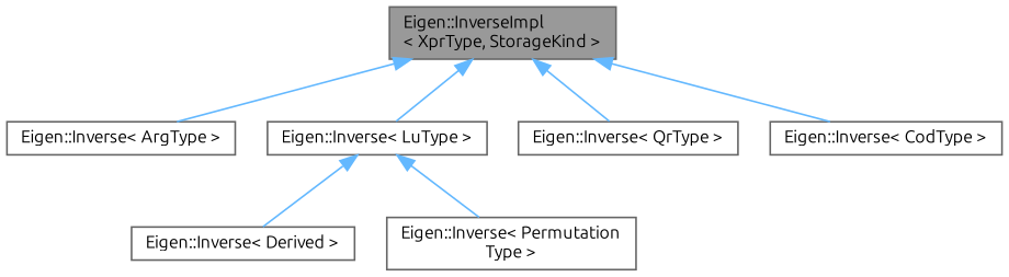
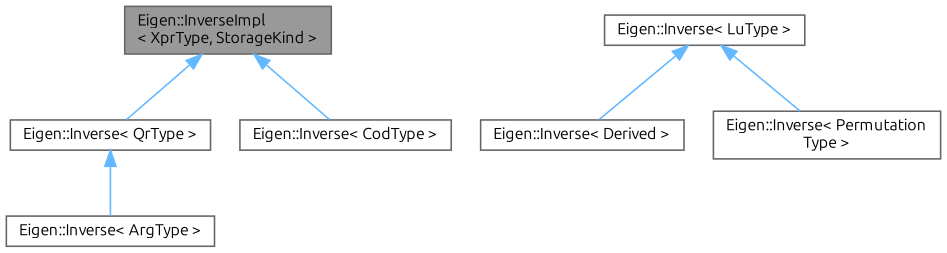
  digraph {
    fontname=Ubuntu
    rankdir=TB
    node [color=gray40 fillcolor=white fontname=Ubuntu fontsize=10 shape=box style=filled]
    edge [color=steelblue1 dir=back fontname=Ubuntu fontsize=10 labelfontname=Helvetica labelfontsize=10 style=solid]
    n1 [fillcolor=grey60 fontcolor=black height=0.2 label="Eigen::InverseImpl\l\< XprType, StorageKind \>" width=0.4]
    n2 [height=0.2 label="Eigen::Inverse\< ArgType \>" width=0.4]
    n3 [height=0.2 label="Eigen::Inverse\< LuType \>" width=0.4]
    n4 [height=0.2 label="Eigen::Inverse\< QrType \>" width=0.4]
    n5 [height=0.2 label="Eigen::Inverse\< CodType \>" width=0.4]
    n6 [height=0.2 label="Eigen::Inverse\< Derived \>" width=0.4]
    n7 [height=0.2 label="Eigen::Inverse\< Permutation\lType \>" width=0.4]
-   n1 -> n2
-   n1 -> n3
+   n4 -> n2
    n1 -> n4
    n1 -> n5
    n3 -> n6
    n3 -> n7
  }
